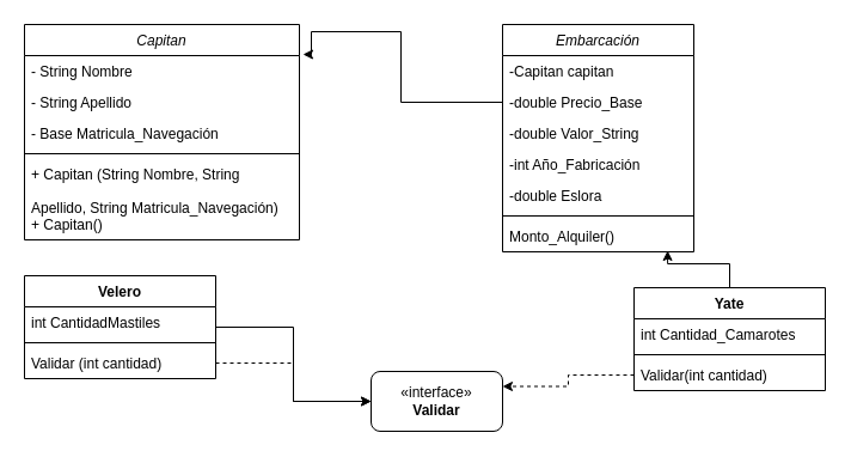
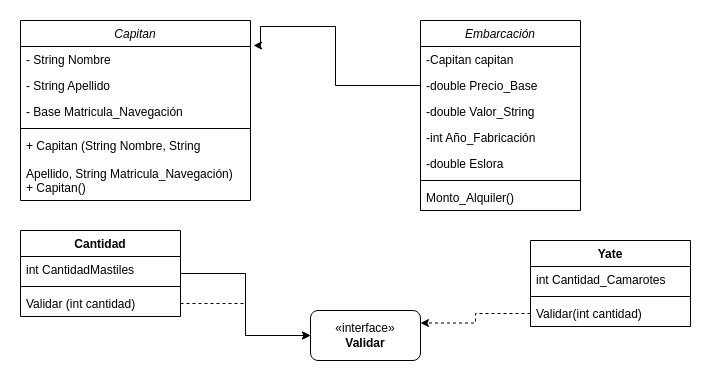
  <mxCell id="0" />
  <mxCell id="1" parent="0" />
  <mxCell id="2" value="Capitan" style="swimlane;fontStyle=2;align=center;verticalAlign=top;childLayout=stackLayout;horizontal=1;startSize=26;horizontalStack=0;resizeParent=1;resizeLast=0;collapsible=1;marginBottom=0;rounded=0;shadow=0;strokeWidth=1;" parent="1" vertex="1"><mxGeometry x="20" y="20" width="230" height="180" as="geometry"><mxRectangle x="230" y="140" width="160" height="26" as="alternateBounds" /></mxGeometry></mxCell>
  <mxCell id="3" value="- String Nombre&#10;" style="text;align=left;verticalAlign=top;spacingLeft=4;spacingRight=4;overflow=hidden;rotatable=0;points=[[0,0.5],[1,0.5]];portConstraint=eastwest;" parent="2" vertex="1"><mxGeometry y="26" width="230" height="26" as="geometry" /></mxCell>
  <mxCell id="4" value="- String Apellido" style="text;align=left;verticalAlign=top;spacingLeft=4;spacingRight=4;overflow=hidden;rotatable=0;points=[[0,0.5],[1,0.5]];portConstraint=eastwest;rounded=0;shadow=0;html=0;" parent="2" vertex="1"><mxGeometry y="52" width="230" height="26" as="geometry" /></mxCell>
  <mxCell id="5" value="- Base Matricula_Navegación" style="text;align=left;verticalAlign=top;spacingLeft=4;spacingRight=4;overflow=hidden;rotatable=0;points=[[0,0.5],[1,0.5]];portConstraint=eastwest;rounded=0;shadow=0;html=0;" parent="2" vertex="1"><mxGeometry y="78" width="230" height="26" as="geometry" /></mxCell>
  <mxCell id="6" value="" style="line;html=1;strokeWidth=1;align=left;verticalAlign=middle;spacingTop=-1;spacingLeft=3;spacingRight=3;rotatable=0;labelPosition=right;points=[];portConstraint=eastwest;" parent="2" vertex="1"><mxGeometry y="104" width="230" height="8" as="geometry" /></mxCell>
  <mxCell id="7" value="+ Capitan (String Nombre, String &#10;&#10;Apellido, String Matricula_Navegación)&#10;+ Capitan()&#10;&#10;" style="text;align=left;verticalAlign=top;spacingLeft=4;spacingRight=4;overflow=hidden;rotatable=0;points=[[0,0.5],[1,0.5]];portConstraint=eastwest;" parent="2" vertex="1"><mxGeometry y="112" width="230" height="68" as="geometry" /></mxCell>
  <mxCell id="8" value="Embarcación" style="swimlane;fontStyle=2;align=center;verticalAlign=top;childLayout=stackLayout;horizontal=1;startSize=26;horizontalStack=0;resizeParent=1;resizeLast=0;collapsible=1;marginBottom=0;rounded=0;shadow=0;strokeWidth=1;" parent="1" vertex="1"><mxGeometry x="420" y="20" width="160" height="190" as="geometry"><mxRectangle x="230" y="140" width="160" height="26" as="alternateBounds" /></mxGeometry></mxCell>
  <mxCell id="9" value="-Capitan capitan&#10;" style="text;align=left;verticalAlign=top;spacingLeft=4;spacingRight=4;overflow=hidden;rotatable=0;points=[[0,0.5],[1,0.5]];portConstraint=eastwest;" parent="8" vertex="1"><mxGeometry y="26" width="160" height="26" as="geometry" /></mxCell>
  <mxCell id="10" value="-double Precio_Base&#10;" style="text;align=left;verticalAlign=top;spacingLeft=4;spacingRight=4;overflow=hidden;rotatable=0;points=[[0,0.5],[1,0.5]];portConstraint=eastwest;" parent="8" vertex="1"><mxGeometry y="52" width="160" height="26" as="geometry" /></mxCell>
  <mxCell id="11" value="-double Valor_String" style="text;align=left;verticalAlign=top;spacingLeft=4;spacingRight=4;overflow=hidden;rotatable=0;points=[[0,0.5],[1,0.5]];portConstraint=eastwest;rounded=0;shadow=0;html=0;" parent="8" vertex="1"><mxGeometry y="78" width="160" height="26" as="geometry" /></mxCell>
  <mxCell id="12" value="-int Año_Fabricación" style="text;align=left;verticalAlign=top;spacingLeft=4;spacingRight=4;overflow=hidden;rotatable=0;points=[[0,0.5],[1,0.5]];portConstraint=eastwest;rounded=0;shadow=0;html=0;" parent="8" vertex="1"><mxGeometry y="104" width="160" height="26" as="geometry" /></mxCell>
  <mxCell id="13" value="-double Eslora&#10;" style="text;align=left;verticalAlign=top;spacingLeft=4;spacingRight=4;overflow=hidden;rotatable=0;points=[[0,0.5],[1,0.5]];portConstraint=eastwest;rounded=0;shadow=0;html=0;" parent="8" vertex="1"><mxGeometry y="130" width="160" height="26" as="geometry" /></mxCell>
  <mxCell id="14" value="" style="line;html=1;strokeWidth=1;align=left;verticalAlign=middle;spacingTop=-1;spacingLeft=3;spacingRight=3;rotatable=0;labelPosition=right;points=[];portConstraint=eastwest;" parent="8" vertex="1"><mxGeometry y="156" width="160" height="8" as="geometry" /></mxCell>
  <mxCell id="15" value="Monto_Alquiler()" style="text;align=left;verticalAlign=top;spacingLeft=4;spacingRight=4;overflow=hidden;rotatable=0;points=[[0,0.5],[1,0.5]];portConstraint=eastwest;" parent="8" vertex="1"><mxGeometry y="164" width="160" height="26" as="geometry" /></mxCell>
  <mxCell id="16" style="edgeStyle=orthogonalEdgeStyle;rounded=0;orthogonalLoop=1;jettySize=auto;html=1;" parent="1" source="17" target="27" edge="1"><mxGeometry relative="1" as="geometry" /></mxCell>
- <mxCell id="17" value="Velero" style="swimlane;fontStyle=1;align=center;verticalAlign=top;childLayout=stackLayout;horizontal=1;startSize=26;horizontalStack=0;resizeParent=1;resizeParentMax=0;resizeLast=0;collapsible=1;marginBottom=0;whiteSpace=wrap;html=1;" parent="1" vertex="1"><mxGeometry x="20" y="230" width="160" height="86" as="geometry" /></mxCell>
+ <mxCell id="17" value="Cantidad" style="swimlane;fontStyle=1;align=center;verticalAlign=top;childLayout=stackLayout;horizontal=1;startSize=26;horizontalStack=0;resizeParent=1;resizeParentMax=0;resizeLast=0;collapsible=1;marginBottom=0;whiteSpace=wrap;html=1;" parent="1" vertex="1"><mxGeometry x="20" y="230" width="160" height="86" as="geometry" /></mxCell>
  <mxCell id="18" value="int CantidadMastiles" style="text;strokeColor=none;fillColor=none;align=left;verticalAlign=top;spacingLeft=4;spacingRight=4;overflow=hidden;rotatable=0;points=[[0,0.5],[1,0.5]];portConstraint=eastwest;whiteSpace=wrap;html=1;" parent="17" vertex="1"><mxGeometry y="26" width="160" height="26" as="geometry" /></mxCell>
  <mxCell id="19" value="" style="line;strokeWidth=1;fillColor=none;align=left;verticalAlign=middle;spacingTop=-1;spacingLeft=3;spacingRight=3;rotatable=0;labelPosition=right;points=[];portConstraint=eastwest;strokeColor=inherit;" parent="17" vertex="1"><mxGeometry y="52" width="160" height="8" as="geometry" /></mxCell>
  <mxCell id="20" value="Validar (int cantidad)" style="text;strokeColor=none;fillColor=none;align=left;verticalAlign=top;spacingLeft=4;spacingRight=4;overflow=hidden;rotatable=0;points=[[0,0.5],[1,0.5]];portConstraint=eastwest;whiteSpace=wrap;html=1;" parent="17" vertex="1"><mxGeometry y="60" width="160" height="26" as="geometry" /></mxCell>
  <mxCell id="21" value="Yate" style="swimlane;fontStyle=1;align=center;verticalAlign=top;childLayout=stackLayout;horizontal=1;startSize=26;horizontalStack=0;resizeParent=1;resizeParentMax=0;resizeLast=0;collapsible=1;marginBottom=0;whiteSpace=wrap;html=1;" parent="1" vertex="1"><mxGeometry x="530" y="240" width="160" height="86" as="geometry" /></mxCell>
  <mxCell id="22" value="int Cantidad_Camarotes" style="text;strokeColor=none;fillColor=none;align=left;verticalAlign=top;spacingLeft=4;spacingRight=4;overflow=hidden;rotatable=0;points=[[0,0.5],[1,0.5]];portConstraint=eastwest;whiteSpace=wrap;html=1;" parent="21" vertex="1"><mxGeometry y="26" width="160" height="26" as="geometry" /></mxCell>
  <mxCell id="23" value="" style="line;strokeWidth=1;fillColor=none;align=left;verticalAlign=middle;spacingTop=-1;spacingLeft=3;spacingRight=3;rotatable=0;labelPosition=right;points=[];portConstraint=eastwest;strokeColor=inherit;" parent="21" vertex="1"><mxGeometry y="52" width="160" height="8" as="geometry" /></mxCell>
  <mxCell id="24" value="Validar(int cantidad)" style="text;strokeColor=none;fillColor=none;align=left;verticalAlign=top;spacingLeft=4;spacingRight=4;overflow=hidden;rotatable=0;points=[[0,0.5],[1,0.5]];portConstraint=eastwest;whiteSpace=wrap;html=1;" parent="21" vertex="1"><mxGeometry y="60" width="160" height="26" as="geometry" /></mxCell>
- <mxCell id="25" style="edgeStyle=orthogonalEdgeStyle;rounded=0;orthogonalLoop=1;jettySize=auto;html=1;entryX=0.863;entryY=0.962;entryDx=0;entryDy=0;entryPerimeter=0;" parent="1" source="21" target="15" edge="1"><mxGeometry relative="1" as="geometry"><mxPoint x="510" y="280" as="targetPoint" /></mxGeometry></mxCell>
  <mxCell id="26" style="edgeStyle=orthogonalEdgeStyle;rounded=0;orthogonalLoop=1;jettySize=auto;html=1;entryX=1.013;entryY=-0.038;entryDx=0;entryDy=0;entryPerimeter=0;" edge="1" parent="1" source="10" target="3"><mxGeometry relative="1" as="geometry"><Array as="points"><mxPoint x="335" y="85" /><mxPoint x="335" y="26" /><mxPoint x="260" y="26" /><mxPoint x="260" y="45" /></Array></mxGeometry></mxCell>
  <mxCell id="27" value="&lt;div&gt;«interface»&lt;b&gt;&lt;br&gt;&lt;/b&gt;&lt;/div&gt;&lt;div&gt;&lt;b&gt;Validar&lt;/b&gt;&lt;/div&gt;" style="html=1;whiteSpace=wrap;rounded=1;" vertex="1" parent="1"><mxGeometry x="310" y="310" width="110" height="50" as="geometry" /></mxCell>
  <mxCell id="28" style="edgeStyle=orthogonalEdgeStyle;rounded=0;orthogonalLoop=1;jettySize=auto;html=1;dashed=1;" edge="1" parent="1" source="20" target="27"><mxGeometry relative="1" as="geometry" /></mxCell>
  <mxCell id="29" style="edgeStyle=orthogonalEdgeStyle;rounded=0;orthogonalLoop=1;jettySize=auto;html=1;entryX=1;entryY=0.25;entryDx=0;entryDy=0;dashed=1;" edge="1" parent="1" source="24" target="27"><mxGeometry relative="1" as="geometry" /></mxCell>
